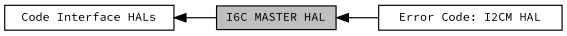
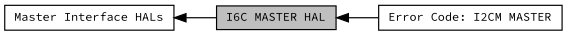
  digraph {
    fontname="Source Code Pro"
    rankdir=LR
    node [color=black fillcolor=white fontname="Source Code Pro" fontsize=10 shape=record style=filled]
    edge [dir=back fontname="Source Code Pro" fontsize=10 labelfontname=Helvetica labelfontsize=10 shape=plaintext style=solid]
-   n1 [height=0.2 label="Code Interface HALs" width=0.4]
+   n1 [height=0.2 label="Master Interface HALs" width=0.4]
    n2 [fillcolor=grey75 fontcolor=black height=0.2 label="I6C MASTER HAL" width=0.4]
-   n3 [height=0.2 label="Error Code: I2CM HAL" width=0.4]
+   n3 [height=0.2 label="Error Code: I2CM MASTER" width=0.4]
    n1 -> n2
    n2 -> n3
  }
